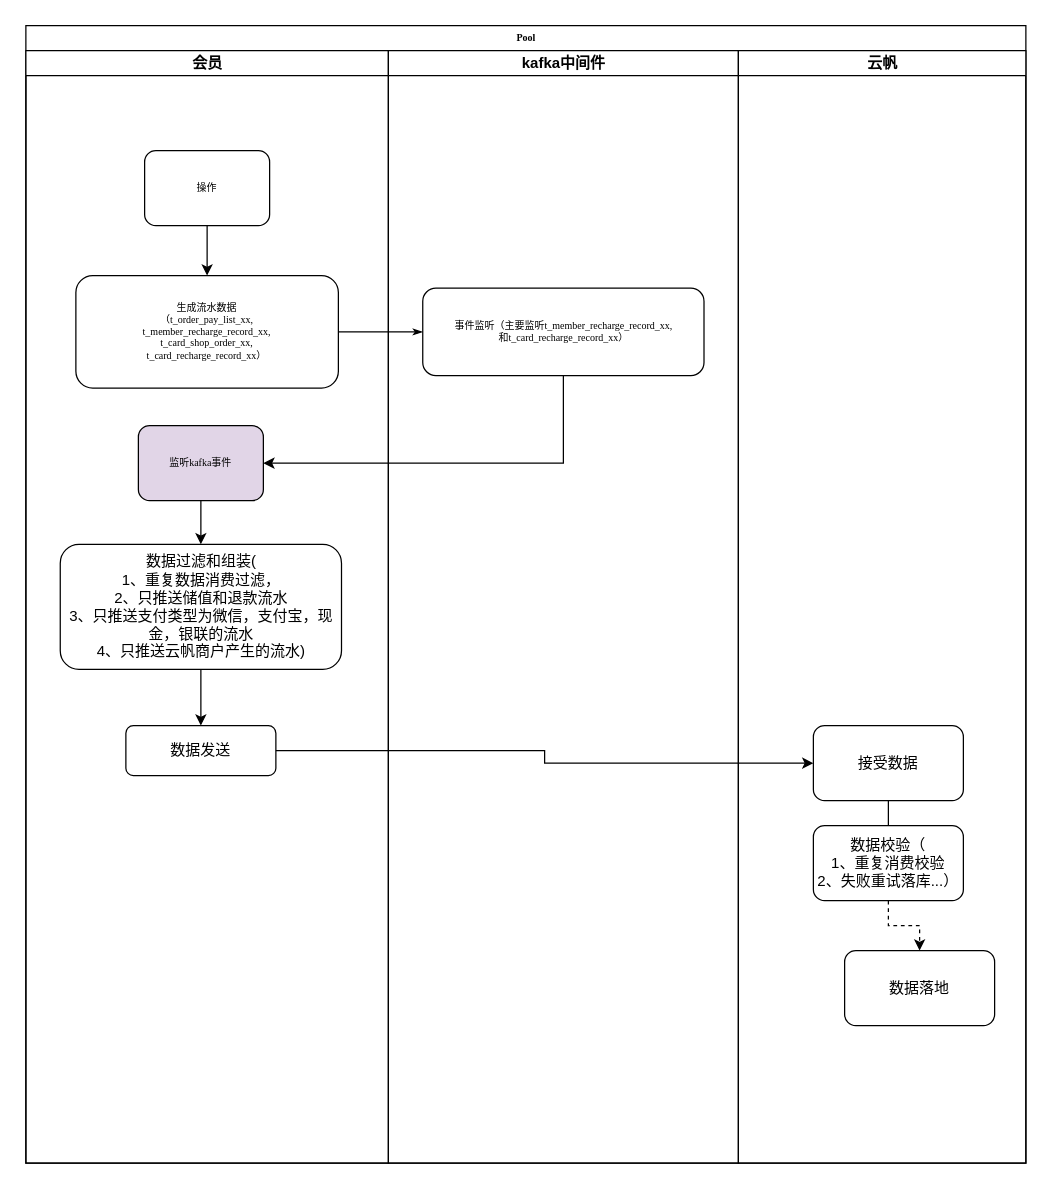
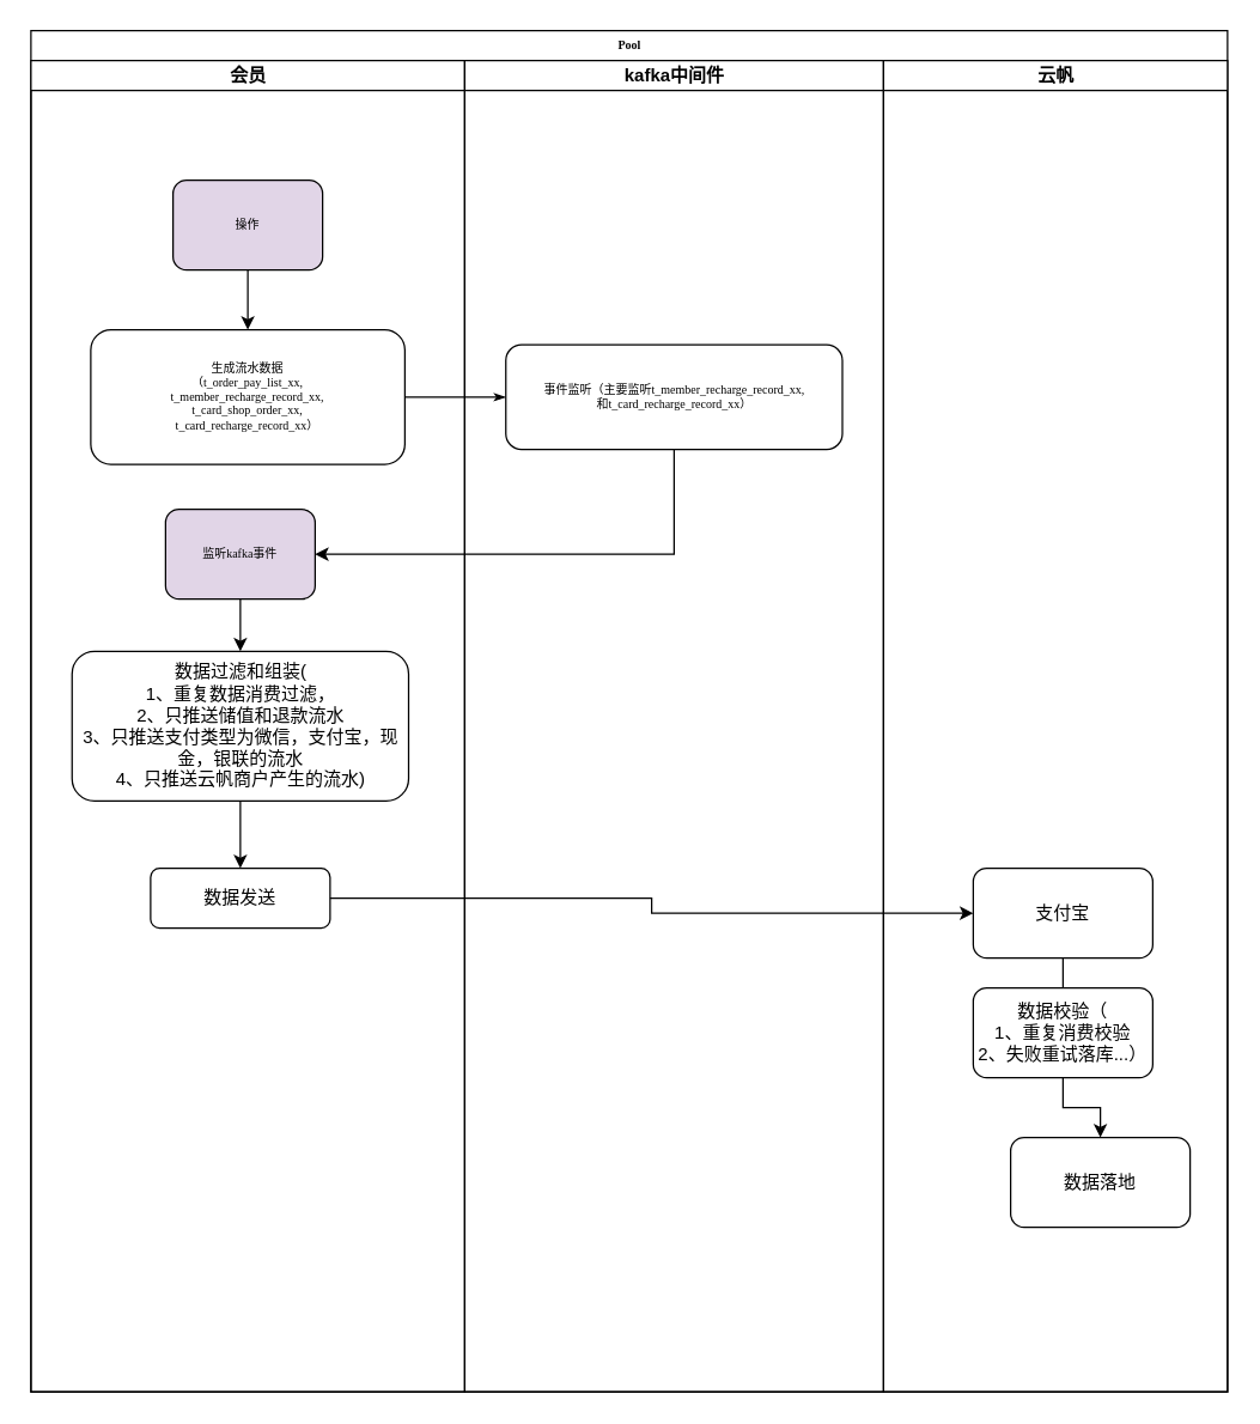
  <mxCell id="0" />
  <mxCell id="1" parent="0" />
  <mxCell id="2" value="Pool" style="swimlane;html=1;childLayout=stackLayout;startSize=20;rounded=0;shadow=0;labelBackgroundColor=none;strokeWidth=1;fontFamily=Verdana;fontSize=8;align=center;" parent="1" vertex="1"><mxGeometry x="20" y="20" width="800" height="910" as="geometry"><mxRectangle x="70" y="40" width="70" height="30" as="alternateBounds" /></mxGeometry></mxCell>
  <mxCell id="3" style="edgeStyle=orthogonalEdgeStyle;rounded=1;html=1;labelBackgroundColor=none;startArrow=none;startFill=0;startSize=5;endArrow=classicThin;endFill=1;endSize=5;jettySize=auto;orthogonalLoop=1;strokeWidth=1;fontFamily=Verdana;fontSize=8" parent="2" source="7" target="14" edge="1"><mxGeometry relative="1" as="geometry"><mxPoint x="350" y="205" as="targetPoint" /></mxGeometry></mxCell>
  <mxCell id="4" value="会员" style="swimlane;html=1;startSize=20;" parent="2" vertex="1"><mxGeometry y="20" width="290" height="890" as="geometry" /></mxCell>
  <mxCell id="5" style="edgeStyle=orthogonalEdgeStyle;rounded=0;orthogonalLoop=1;jettySize=auto;html=1;exitX=0.5;exitY=1;exitDx=0;exitDy=0;" edge="1" parent="4" source="6" target="7"><mxGeometry relative="1" as="geometry" /></mxCell>
- <mxCell id="6" value="操作" style="rounded=1;whiteSpace=wrap;html=1;shadow=0;labelBackgroundColor=none;strokeWidth=1;fontFamily=Verdana;fontSize=8;align=center;" parent="4" vertex="1"><mxGeometry x="95" y="80" width="100" height="60" as="geometry" /></mxCell>
+ <mxCell id="6" value="操作" style="rounded=1;whiteSpace=wrap;html=1;shadow=0;labelBackgroundColor=none;strokeWidth=1;fontFamily=Verdana;fontSize=8;align=center;fillColor=#e1d5e7;" parent="4" vertex="1"><mxGeometry x="95" y="80" width="100" height="60" as="geometry" /></mxCell>
  <mxCell id="7" value="生成流水数据&lt;br&gt;（t_order_pay_list_xx,&lt;br&gt;t_member_recharge_record_xx,&lt;br&gt;t_card_shop_order_xx,&lt;br&gt;t_card_recharge_record_xx）" style="rounded=1;whiteSpace=wrap;html=1;shadow=0;labelBackgroundColor=none;strokeWidth=1;fontFamily=Verdana;fontSize=8;align=center;" parent="4" vertex="1"><mxGeometry x="40" y="180" width="210" height="90" as="geometry" /></mxCell>
  <mxCell id="8" style="edgeStyle=orthogonalEdgeStyle;rounded=0;orthogonalLoop=1;jettySize=auto;html=1;exitX=0.5;exitY=1;exitDx=0;exitDy=0;entryX=0.5;entryY=0;entryDx=0;entryDy=0;" edge="1" parent="4" source="9" target="11"><mxGeometry relative="1" as="geometry" /></mxCell>
  <mxCell id="9" value="监听kafka事件" style="rounded=1;whiteSpace=wrap;html=1;shadow=0;labelBackgroundColor=none;strokeWidth=1;fontFamily=Verdana;fontSize=8;align=center;fillColor=#e1d5e7;" parent="4" vertex="1"><mxGeometry x="90" y="300" width="100" height="60" as="geometry" /></mxCell>
  <mxCell id="10" style="edgeStyle=orthogonalEdgeStyle;rounded=0;orthogonalLoop=1;jettySize=auto;html=1;exitX=0.5;exitY=1;exitDx=0;exitDy=0;entryX=0.5;entryY=0;entryDx=0;entryDy=0;" edge="1" parent="4" source="11" target="12"><mxGeometry relative="1" as="geometry" /></mxCell>
  <mxCell id="11" value="数据过滤和组装(&lt;br&gt;1、重复数据消费过滤，&lt;br&gt;2、只推送储值和退款流水&lt;br&gt;3、只推送支付类型为微信，支付宝，现金，银联的流水&lt;br&gt;4、只推送云帆商户产生的流水)" style="rounded=1;whiteSpace=wrap;html=1;" vertex="1" parent="4"><mxGeometry x="27.5" y="395" width="225" height="100" as="geometry" /></mxCell>
  <mxCell id="12" value="数据发送" style="rounded=1;whiteSpace=wrap;html=1;" vertex="1" parent="4"><mxGeometry x="80" y="540" width="120" height="40" as="geometry" /></mxCell>
  <mxCell id="13" value="kafka中间件" style="swimlane;html=1;startSize=20;" parent="2" vertex="1"><mxGeometry x="290" y="20" width="280" height="890" as="geometry" /></mxCell>
  <mxCell id="14" value="事件监听（主要监听t_member_recharge_record_xx,&lt;br&gt;和t_card_recharge_record_xx）" style="rounded=1;whiteSpace=wrap;html=1;shadow=0;labelBackgroundColor=none;strokeWidth=1;fontFamily=Verdana;fontSize=8;align=center;" parent="13" vertex="1"><mxGeometry x="27.5" y="190" width="225" height="70" as="geometry" /></mxCell>
  <mxCell id="15" value="云帆" style="swimlane;html=1;startSize=20;" parent="2" vertex="1"><mxGeometry x="570" y="20" width="230" height="890" as="geometry" /></mxCell>
  <mxCell id="16" style="edgeStyle=orthogonalEdgeStyle;rounded=0;orthogonalLoop=1;jettySize=auto;html=1;exitX=0.5;exitY=1;exitDx=0;exitDy=0;entryX=0.5;entryY=0;entryDx=0;entryDy=0;endArrow=none;" edge="1" parent="15" source="17" target="19"><mxGeometry relative="1" as="geometry" /></mxCell>
- <mxCell id="17" value="接受数据" style="rounded=1;whiteSpace=wrap;html=1;" vertex="1" parent="15"><mxGeometry x="60" y="540" width="120" height="60" as="geometry" /></mxCell>
- <mxCell id="18" style="edgeStyle=orthogonalEdgeStyle;rounded=0;orthogonalLoop=1;jettySize=auto;html=1;exitX=0.5;exitY=1;exitDx=0;exitDy=0;entryX=0.5;entryY=0;entryDx=0;entryDy=0;dashed=1;" edge="1" parent="15" source="19" target="20"><mxGeometry relative="1" as="geometry" /></mxCell>
+ <mxCell id="17" value="支付宝" style="rounded=1;whiteSpace=wrap;html=1;" vertex="1" parent="15"><mxGeometry x="60" y="540" width="120" height="60" as="geometry" /></mxCell>
+ <mxCell id="18" style="edgeStyle=orthogonalEdgeStyle;rounded=0;orthogonalLoop=1;jettySize=auto;html=1;exitX=0.5;exitY=1;exitDx=0;exitDy=0;entryX=0.5;entryY=0;entryDx=0;entryDy=0;" edge="1" parent="15" source="19" target="20"><mxGeometry relative="1" as="geometry" /></mxCell>
  <mxCell id="19" value="数据校验（&lt;br&gt;1、重复消费校验&lt;br&gt;2、失败重试落库...）" style="rounded=1;whiteSpace=wrap;html=1;" vertex="1" parent="15"><mxGeometry x="60" y="620" width="120" height="60" as="geometry" /></mxCell>
  <mxCell id="20" value="数据落地" style="rounded=1;whiteSpace=wrap;html=1;" vertex="1" parent="15"><mxGeometry x="85" y="720" width="120" height="60" as="geometry" /></mxCell>
  <mxCell id="21" style="edgeStyle=orthogonalEdgeStyle;rounded=0;orthogonalLoop=1;jettySize=auto;html=1;exitX=0.5;exitY=1;exitDx=0;exitDy=0;entryX=1;entryY=0.5;entryDx=0;entryDy=0;" edge="1" parent="2" source="14" target="9"><mxGeometry relative="1" as="geometry" /></mxCell>
  <mxCell id="22" style="edgeStyle=orthogonalEdgeStyle;rounded=0;orthogonalLoop=1;jettySize=auto;html=1;exitX=1;exitY=0.5;exitDx=0;exitDy=0;entryX=0;entryY=0.5;entryDx=0;entryDy=0;" edge="1" parent="2" source="12" target="17"><mxGeometry relative="1" as="geometry"><mxPoint x="630" y="660" as="targetPoint" /></mxGeometry></mxCell>
